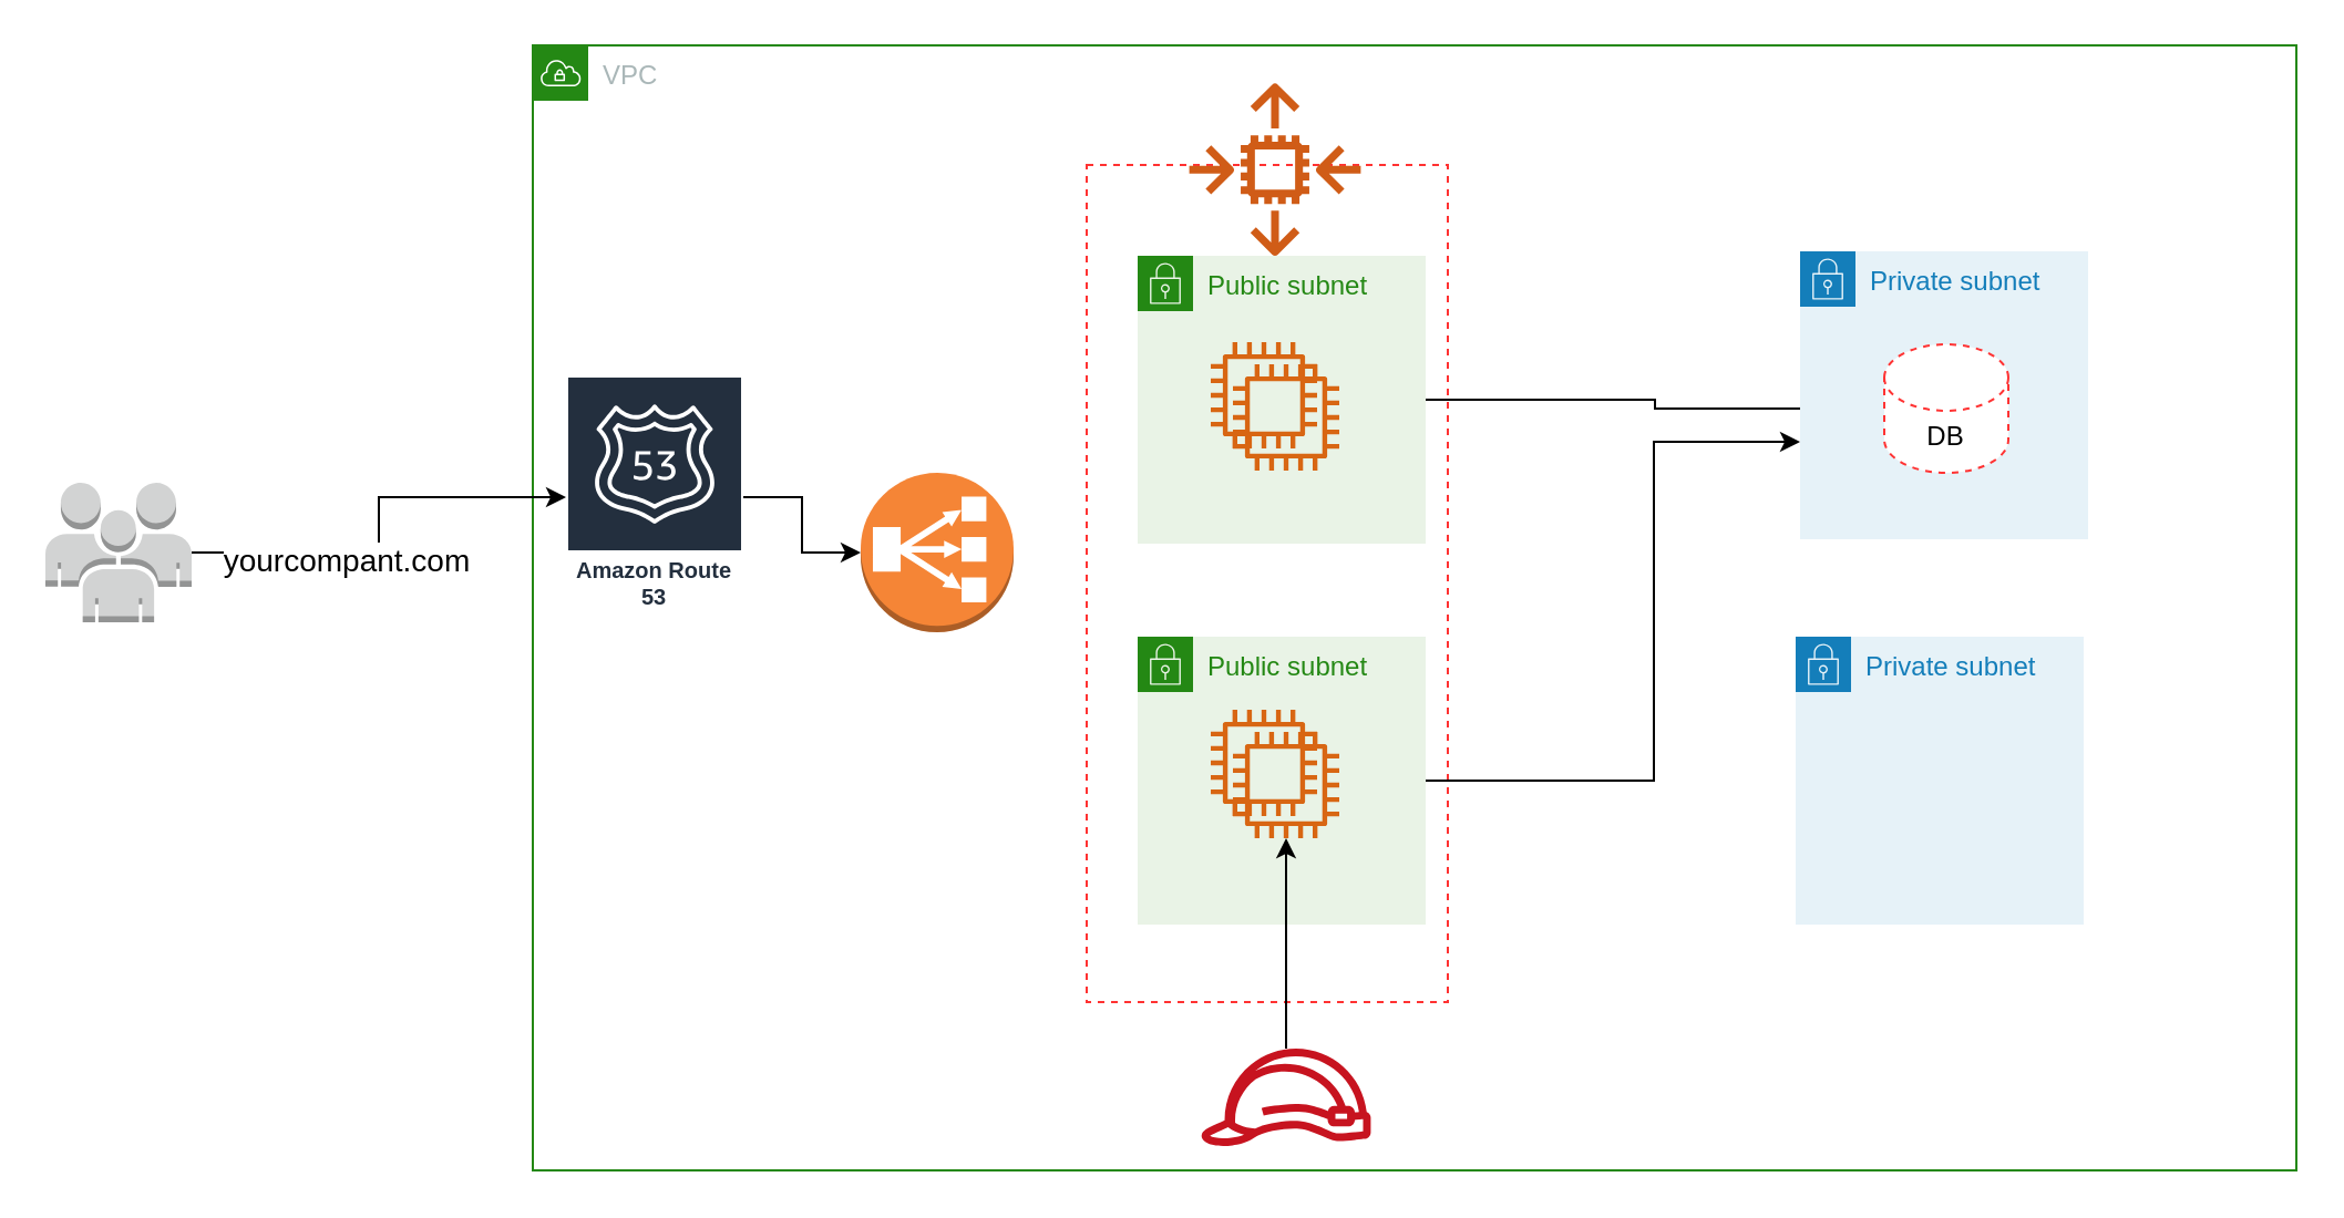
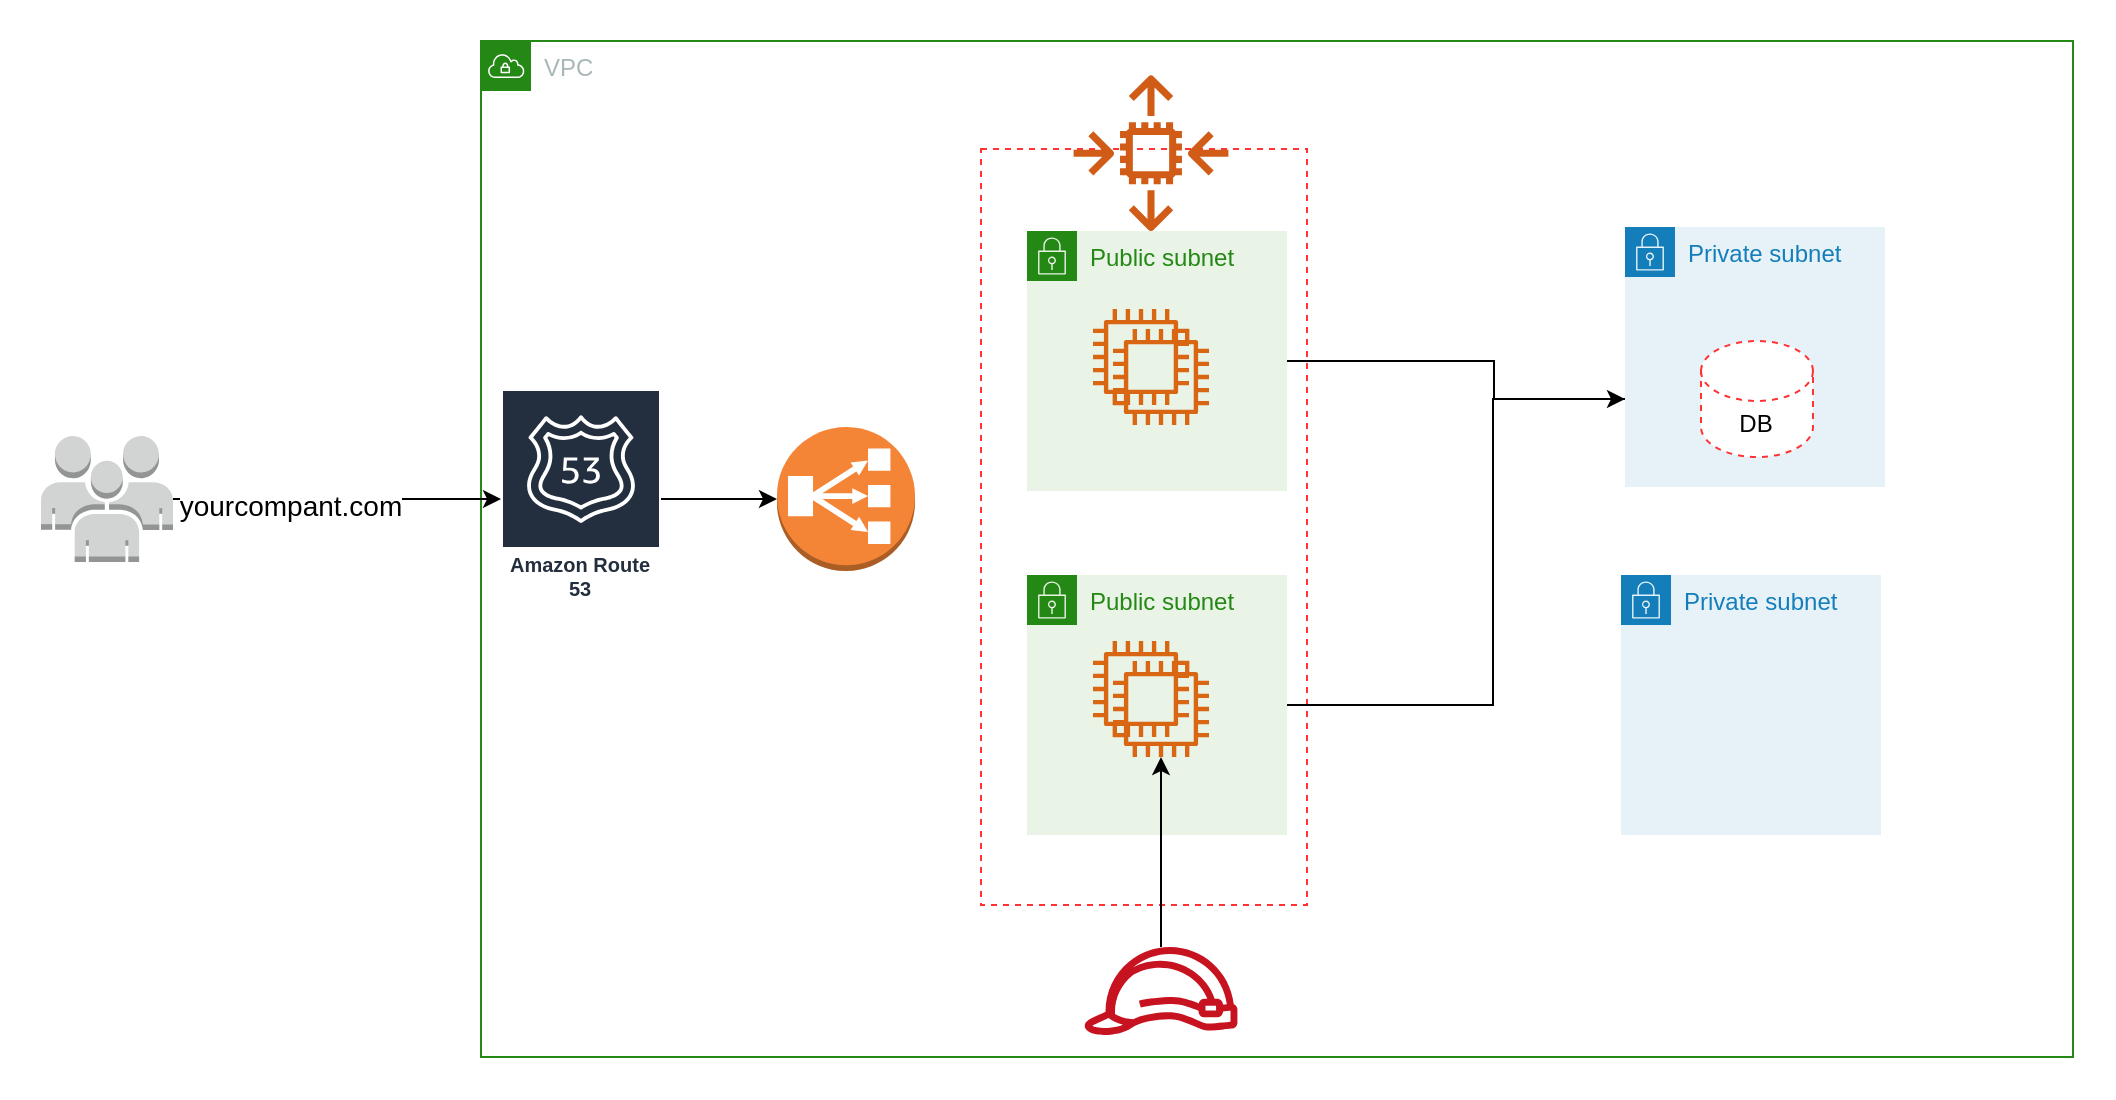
  <mxCell id="0" />
  <mxCell id="1" parent="0" />
  <mxCell id="2" value="" style="rounded=0;whiteSpace=wrap;html=1;dashed=1;strokeColor=#FF3333;" vertex="1" parent="1"><mxGeometry x="490" y="74" width="163" height="378" as="geometry" /></mxCell>
  <mxCell id="3" value="VPC" style="points=[[0,0],[0.25,0],[0.5,0],[0.75,0],[1,0],[1,0.25],[1,0.5],[1,0.75],[1,1],[0.75,1],[0.5,1],[0.25,1],[0,1],[0,0.75],[0,0.5],[0,0.25]];outlineConnect=0;gradientColor=none;html=1;whiteSpace=wrap;fontSize=12;fontStyle=0;shape=mxgraph.aws4.group;grIcon=mxgraph.aws4.group_vpc;strokeColor=#248814;fillColor=none;verticalAlign=top;align=left;spacingLeft=30;fontColor=#AAB7B8;dashed=0;" vertex="1" parent="1"><mxGeometry x="240" y="20" width="796" height="508" as="geometry" /></mxCell>
  <mxCell id="4" style="edgeStyle=orthogonalEdgeStyle;rounded=0;orthogonalLoop=1;jettySize=auto;html=1;exitX=1;exitY=0.5;exitDx=0;exitDy=0;" edge="1" parent="1" source="5" target="16"><mxGeometry relative="1" as="geometry" /></mxCell>
  <mxCell id="5" value="Public subnet" style="points=[[0,0],[0.25,0],[0.5,0],[0.75,0],[1,0],[1,0.25],[1,0.5],[1,0.75],[1,1],[0.75,1],[0.5,1],[0.25,1],[0,1],[0,0.75],[0,0.5],[0,0.25]];outlineConnect=0;gradientColor=none;html=1;whiteSpace=wrap;fontSize=12;fontStyle=0;shape=mxgraph.aws4.group;grIcon=mxgraph.aws4.group_security_group;grStroke=0;strokeColor=#248814;fillColor=#E9F3E6;verticalAlign=top;align=left;spacingLeft=30;fontColor=#248814;dashed=0;" vertex="1" parent="1"><mxGeometry x="513" y="115" width="130" height="130" as="geometry" /></mxCell>
  <mxCell id="6" style="edgeStyle=orthogonalEdgeStyle;rounded=0;orthogonalLoop=1;jettySize=auto;html=1;exitX=1;exitY=0.5;exitDx=0;exitDy=0;" edge="1" parent="1" source="7" target="8"><mxGeometry relative="1" as="geometry"><Array as="points"><mxPoint x="746" y="352" /><mxPoint x="746" y="199" /></Array></mxGeometry></mxCell>
  <mxCell id="7" value="Public subnet" style="points=[[0,0],[0.25,0],[0.5,0],[0.75,0],[1,0],[1,0.25],[1,0.5],[1,0.75],[1,1],[0.75,1],[0.5,1],[0.25,1],[0,1],[0,0.75],[0,0.5],[0,0.25]];outlineConnect=0;gradientColor=none;html=1;whiteSpace=wrap;fontSize=12;fontStyle=0;shape=mxgraph.aws4.group;grIcon=mxgraph.aws4.group_security_group;grStroke=0;strokeColor=#248814;fillColor=#E9F3E6;verticalAlign=top;align=left;spacingLeft=30;fontColor=#248814;dashed=0;" vertex="1" parent="1"><mxGeometry x="513" y="287" width="130" height="130" as="geometry" /></mxCell>
  <mxCell id="8" value="Private subnet" style="points=[[0,0],[0.25,0],[0.5,0],[0.75,0],[1,0],[1,0.25],[1,0.5],[1,0.75],[1,1],[0.75,1],[0.5,1],[0.25,1],[0,1],[0,0.75],[0,0.5],[0,0.25]];outlineConnect=0;gradientColor=none;html=1;whiteSpace=wrap;fontSize=12;fontStyle=0;shape=mxgraph.aws4.group;grIcon=mxgraph.aws4.group_security_group;grStroke=0;strokeColor=#147EBA;fillColor=#E6F2F8;verticalAlign=top;align=left;spacingLeft=30;fontColor=#147EBA;dashed=0;" vertex="1" parent="1"><mxGeometry x="812" y="113" width="130" height="130" as="geometry" /></mxCell>
  <mxCell id="9" value="Private subnet" style="points=[[0,0],[0.25,0],[0.5,0],[0.75,0],[1,0],[1,0.25],[1,0.5],[1,0.75],[1,1],[0.75,1],[0.5,1],[0.25,1],[0,1],[0,0.75],[0,0.5],[0,0.25]];outlineConnect=0;gradientColor=none;html=1;whiteSpace=wrap;fontSize=12;fontStyle=0;shape=mxgraph.aws4.group;grIcon=mxgraph.aws4.group_security_group;grStroke=0;strokeColor=#147EBA;fillColor=#E6F2F8;verticalAlign=top;align=left;spacingLeft=30;fontColor=#147EBA;dashed=0;" vertex="1" parent="1"><mxGeometry x="810" y="287" width="130" height="130" as="geometry" /></mxCell>
  <mxCell id="10" value="" style="outlineConnect=0;dashed=0;verticalLabelPosition=bottom;verticalAlign=top;align=center;html=1;shape=mxgraph.aws3.classic_load_balancer;fillColor=#F58536;gradientColor=none;" vertex="1" parent="1"><mxGeometry x="388" y="213" width="69" height="72" as="geometry" /></mxCell>
  <mxCell id="11" value="" style="outlineConnect=0;fontColor=#232F3E;gradientColor=none;fillColor=#D86613;strokeColor=none;dashed=0;verticalLabelPosition=bottom;verticalAlign=top;align=center;html=1;fontSize=12;fontStyle=0;aspect=fixed;pointerEvents=1;shape=mxgraph.aws4.instance2;" vertex="1" parent="1"><mxGeometry x="546" y="154" width="48" height="48" as="geometry" /></mxCell>
  <mxCell id="12" value="" style="outlineConnect=0;fontColor=#232F3E;gradientColor=none;fillColor=#D86613;strokeColor=none;dashed=0;verticalLabelPosition=bottom;verticalAlign=top;align=center;html=1;fontSize=12;fontStyle=0;aspect=fixed;pointerEvents=1;shape=mxgraph.aws4.instance2;" vertex="1" parent="1"><mxGeometry x="556" y="164" width="48" height="48" as="geometry" /></mxCell>
  <mxCell id="13" value="" style="outlineConnect=0;fontColor=#232F3E;gradientColor=none;fillColor=#D86613;strokeColor=none;dashed=0;verticalLabelPosition=bottom;verticalAlign=top;align=center;html=1;fontSize=12;fontStyle=0;aspect=fixed;pointerEvents=1;shape=mxgraph.aws4.instance2;" vertex="1" parent="1"><mxGeometry x="546" y="320" width="48" height="48" as="geometry" /></mxCell>
  <mxCell id="14" value="" style="outlineConnect=0;fontColor=#232F3E;gradientColor=none;fillColor=#D86613;strokeColor=none;dashed=0;verticalLabelPosition=bottom;verticalAlign=top;align=center;html=1;fontSize=12;fontStyle=0;aspect=fixed;pointerEvents=1;shape=mxgraph.aws4.instance2;" vertex="1" parent="1"><mxGeometry x="556" y="330" width="48" height="48" as="geometry" /></mxCell>
  <mxCell id="15" value="" style="outlineConnect=0;fontColor=#232F3E;gradientColor=none;fillColor=#D05C17;strokeColor=none;dashed=0;verticalLabelPosition=bottom;verticalAlign=top;align=center;html=1;fontSize=12;fontStyle=0;aspect=fixed;pointerEvents=1;shape=mxgraph.aws4.auto_scaling2;" vertex="1" parent="1"><mxGeometry x="536" y="37" width="78" height="78" as="geometry" /></mxCell>
- <mxCell id="16" value="DB" style="shape=cylinder3;whiteSpace=wrap;html=1;boundedLbl=1;backgroundOutline=1;size=15;dashed=1;strokeColor=#FF3333;" vertex="1" parent="1"><mxGeometry x="850" y="155" width="56" height="58" as="geometry" /></mxCell>
+ <mxCell id="16" value="DB" style="shape=cylinder3;whiteSpace=wrap;html=1;boundedLbl=1;backgroundOutline=1;size=15;dashed=1;strokeColor=#FF3333;" vertex="1" parent="1"><mxGeometry x="850" y="170" width="56" height="58" as="geometry" /></mxCell>
  <mxCell id="17" style="edgeStyle=orthogonalEdgeStyle;rounded=0;orthogonalLoop=1;jettySize=auto;html=1;" edge="1" parent="1" source="18" target="14"><mxGeometry relative="1" as="geometry" /></mxCell>
  <mxCell id="18" value="" style="outlineConnect=0;fontColor=#232F3E;gradientColor=none;fillColor=#C7131F;strokeColor=none;dashed=0;verticalLabelPosition=bottom;verticalAlign=top;align=center;html=1;fontSize=12;fontStyle=0;aspect=fixed;pointerEvents=1;shape=mxgraph.aws4.role;" vertex="1" parent="1"><mxGeometry x="541" y="473" width="78" height="44" as="geometry" /></mxCell>
  <mxCell id="19" style="edgeStyle=orthogonalEdgeStyle;rounded=0;orthogonalLoop=1;jettySize=auto;html=1;entryX=0;entryY=0.5;entryDx=0;entryDy=0;entryPerimeter=0;" edge="1" parent="1" source="20" target="10"><mxGeometry relative="1" as="geometry" /></mxCell>
- <mxCell id="20" value="Amazon Route 53" style="outlineConnect=0;fontColor=#232F3E;gradientColor=none;strokeColor=#ffffff;fillColor=#232F3E;dashed=0;verticalLabelPosition=middle;verticalAlign=bottom;align=center;html=1;whiteSpace=wrap;fontSize=10;fontStyle=1;spacing=3;shape=mxgraph.aws4.productIcon;prIcon=mxgraph.aws4.route_53;" vertex="1" parent="1"><mxGeometry x="255" y="169" width="80" height="110" as="geometry" /></mxCell>
+ <mxCell id="20" value="Amazon Route 53" style="outlineConnect=0;fontColor=#232F3E;gradientColor=none;strokeColor=#ffffff;fillColor=#232F3E;dashed=0;verticalLabelPosition=middle;verticalAlign=bottom;align=center;html=1;whiteSpace=wrap;fontSize=10;fontStyle=1;spacing=3;shape=mxgraph.aws4.productIcon;prIcon=mxgraph.aws4.route_53;" vertex="1" parent="1"><mxGeometry x="250" y="194" width="80" height="110" as="geometry" /></mxCell>
  <mxCell id="21" style="edgeStyle=orthogonalEdgeStyle;rounded=0;orthogonalLoop=1;jettySize=auto;html=1;" edge="1" parent="1" source="23" target="20"><mxGeometry relative="1" as="geometry" /></mxCell>
  <mxCell id="22" value="&lt;font style=&quot;font-size: 14px&quot;&gt;yourcompant.com&lt;/font&gt;" style="edgeLabel;html=1;align=center;verticalAlign=middle;resizable=0;points=[];" vertex="1" connectable="0" parent="21"><mxGeometry x="-0.293" y="-3" relative="1" as="geometry"><mxPoint as="offset" /></mxGeometry></mxCell>
  <mxCell id="23" value="" style="outlineConnect=0;dashed=0;verticalLabelPosition=bottom;verticalAlign=top;align=center;html=1;shape=mxgraph.aws3.users;fillColor=#D2D3D3;gradientColor=none;strokeColor=#FF3333;" vertex="1" parent="1"><mxGeometry x="20" y="217.5" width="66" height="63" as="geometry" /></mxCell>
